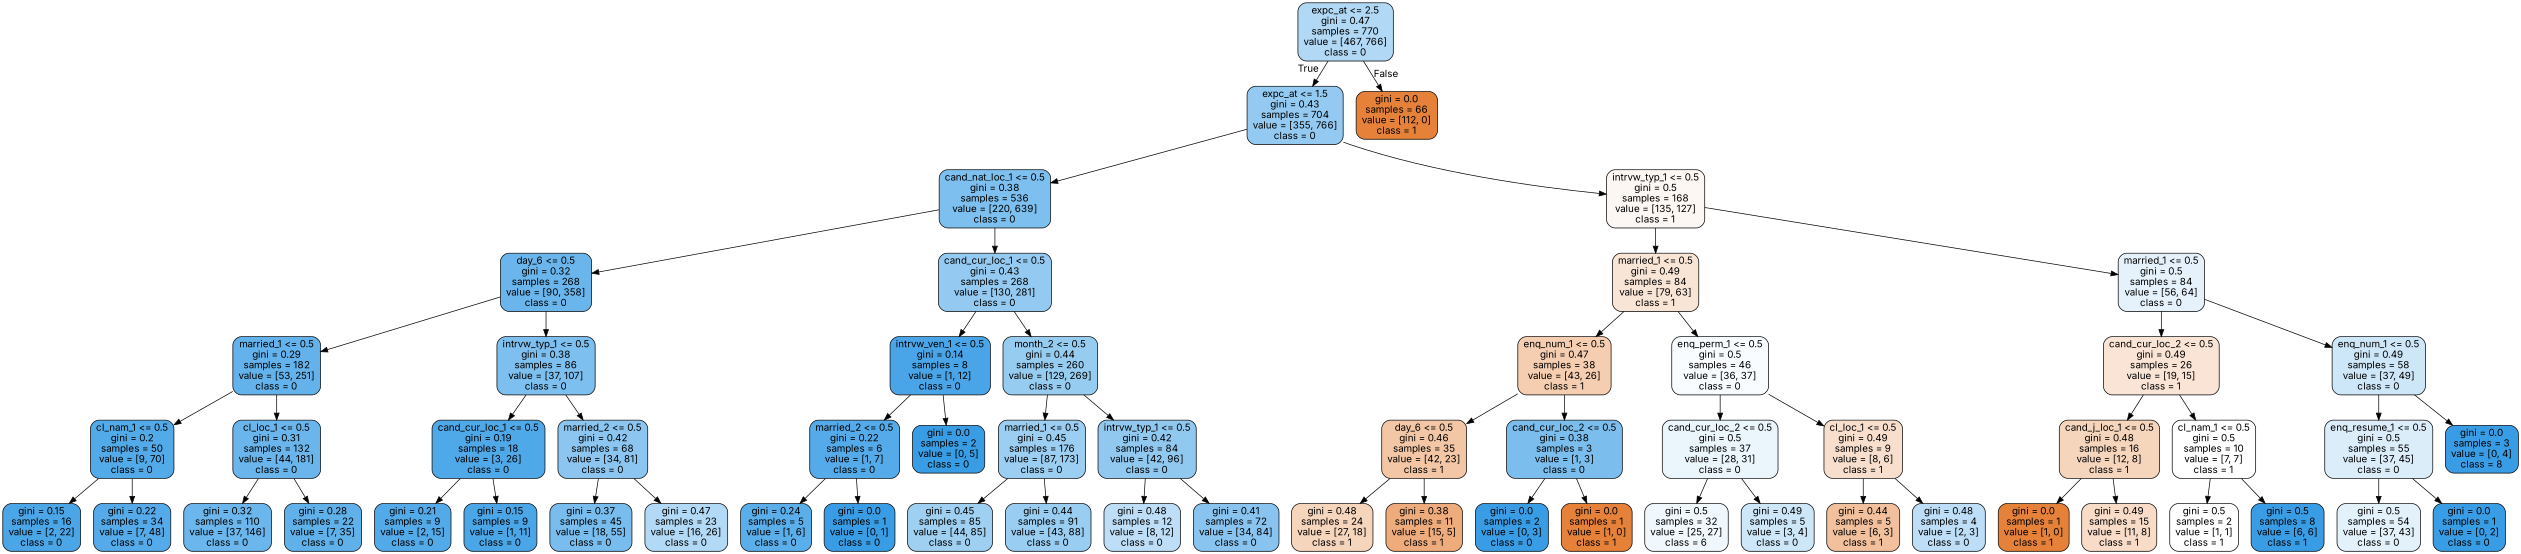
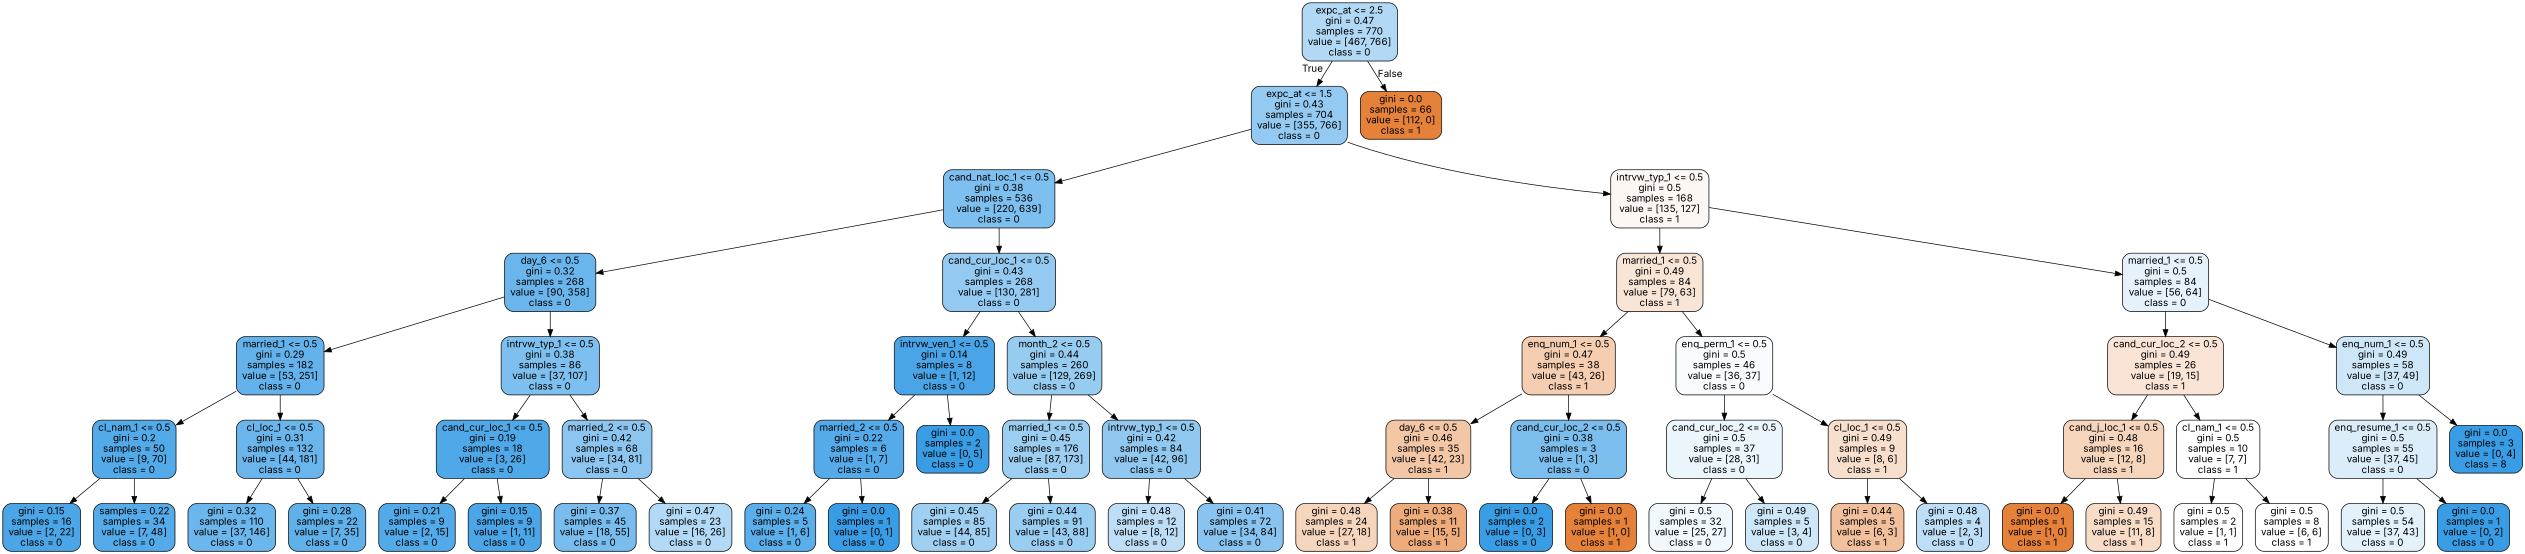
  digraph {
    fontname=Inter
    node [color=black fillcolor="#399de5ff" fontname=Inter shape=box style="filled, rounded"]
    edge [fontname=Inter]
    n1 [fillcolor="#399de564" label="expc_at <= 2.5\ngini = 0.47\nsamples = 770\nvalue = [467, 766]\nclass = 0"]
    n2 [fillcolor="#399de589" label="expc_at <= 1.5\ngini = 0.43\nsamples = 704\nvalue = [355, 766]\nclass = 0"]
    n3 [fillcolor="#e58139ff" label="gini = 0.0\nsamples = 66\nvalue = [112, 0]\nclass = 1"]
    n4 [fillcolor="#399de5a7" label="cand_nat_loc_1 <= 0.5\ngini = 0.38\nsamples = 536\nvalue = [220, 639]\nclass = 0"]
    n5 [fillcolor="#e581390f" label="intrvw_typ_1 <= 0.5\ngini = 0.5\nsamples = 168\nvalue = [135, 127]\nclass = 1"]
    n6 [fillcolor="#399de5bf" label="day_6 <= 0.5\ngini = 0.32\nsamples = 268\nvalue = [90, 358]\nclass = 0"]
    n7 [fillcolor="#399de589" label="cand_cur_loc_1 <= 0.5\ngini = 0.43\nsamples = 268\nvalue = [130, 281]\nclass = 0"]
    n8 [fillcolor="#e5813934" label="married_1 <= 0.5\ngini = 0.49\nsamples = 84\nvalue = [79, 63]\nclass = 1"]
    n9 [fillcolor="#399de520" label="married_1 <= 0.5\ngini = 0.5\nsamples = 84\nvalue = [56, 64]\nclass = 0"]
    n10 [fillcolor="#399de5c9" label="married_1 <= 0.5\ngini = 0.29\nsamples = 182\nvalue = [53, 251]\nclass = 0"]
    n11 [fillcolor="#399de5a7" label="intrvw_typ_1 <= 0.5\ngini = 0.38\nsamples = 86\nvalue = [37, 107]\nclass = 0"]
    n12 [fillcolor="#399de5ea" label="intrvw_ven_1 <= 0.5\ngini = 0.14\nsamples = 8\nvalue = [1, 12]\nclass = 0"]
    n13 [fillcolor="#399de585" label="month_2 <= 0.5\ngini = 0.44\nsamples = 260\nvalue = [129, 269]\nclass = 0"]
    n14 [fillcolor="#399de5de" label="cl_nam_1 <= 0.5\ngini = 0.2\nsamples = 50\nvalue = [9, 70]\nclass = 0"]
    n15 [fillcolor="#399de5c1" label="cl_loc_1 <= 0.5\ngini = 0.31\nsamples = 132\nvalue = [44, 181]\nclass = 0"]
    n16 [fillcolor="#399de5e2" label="cand_cur_loc_1 <= 0.5\ngini = 0.19\nsamples = 18\nvalue = [3, 26]\nclass = 0"]
    n17 [fillcolor="#399de594" label="married_2 <= 0.5\ngini = 0.42\nsamples = 68\nvalue = [34, 81]\nclass = 0"]
    n18 [fillcolor="#399de5e8" label="gini = 0.15\nsamples = 16\nvalue = [2, 22]\nclass = 0"]
-   n19 [fillcolor="#399de5da" label="gini = 0.22\nsamples = 34\nvalue = [7, 48]\nclass = 0"]
+   n19 [fillcolor="#399de5da" label="samples = 0.22\nsamples = 34\nvalue = [7, 48]\nclass = 0"]
    n20 [fillcolor="#399de5be" label="gini = 0.32\nsamples = 110\nvalue = [37, 146]\nclass = 0"]
    n21 [fillcolor="#399de5cc" label="gini = 0.28\nsamples = 22\nvalue = [7, 35]\nclass = 0"]
    n22 [fillcolor="#399de5dd" label="gini = 0.21\nsamples = 9\nvalue = [2, 15]\nclass = 0"]
    n23 [fillcolor="#399de5e8" label="gini = 0.15\nsamples = 9\nvalue = [1, 11]\nclass = 0"]
    n24 [fillcolor="#399de5ac" label="gini = 0.37\nsamples = 45\nvalue = [18, 55]\nclass = 0"]
    n25 [fillcolor="#399de562" label="gini = 0.47\nsamples = 23\nvalue = [16, 26]\nclass = 0"]
    n26 [fillcolor="#399de5db" label="married_2 <= 0.5\ngini = 0.22\nsamples = 6\nvalue = [1, 7]\nclass = 0"]
    n27 [label="gini = 0.0\nsamples = 2\nvalue = [0, 5]\nclass = 0"]
    n28 [fillcolor="#399de57f" label="married_1 <= 0.5\ngini = 0.45\nsamples = 176\nvalue = [87, 173]\nclass = 0"]
    n29 [fillcolor="#399de58f" label="intrvw_typ_1 <= 0.5\ngini = 0.42\nsamples = 84\nvalue = [42, 96]\nclass = 0"]
    n30 [fillcolor="#399de5d4" label="gini = 0.24\nsamples = 5\nvalue = [1, 6]\nclass = 0"]
    n31 [label="gini = 0.0\nsamples = 1\nvalue = [0, 1]\nclass = 0"]
    n32 [fillcolor="#399de57b" label="gini = 0.45\nsamples = 85\nvalue = [44, 85]\nclass = 0"]
    n33 [fillcolor="#399de582" label="gini = 0.44\nsamples = 91\nvalue = [43, 88]\nclass = 0"]
    n34 [fillcolor="#399de555" label="gini = 0.48\nsamples = 12\nvalue = [8, 12]\nclass = 0"]
    n35 [fillcolor="#399de598" label="gini = 0.41\nsamples = 72\nvalue = [34, 84]\nclass = 0"]
    n36 [fillcolor="#e5813965" label="enq_num_1 <= 0.5\ngini = 0.47\nsamples = 38\nvalue = [43, 26]\nclass = 1"]
    n37 [fillcolor="#399de507" label="enq_perm_1 <= 0.5\ngini = 0.5\nsamples = 46\nvalue = [36, 37]\nclass = 0"]
    n38 [fillcolor="#e5813936" label="cand_cur_loc_2 <= 0.5\ngini = 0.49\nsamples = 26\nvalue = [19, 15]\nclass = 1"]
    n39 [fillcolor="#399de53e" label="enq_num_1 <= 0.5\ngini = 0.49\nsamples = 58\nvalue = [37, 49]\nclass = 0"]
    n40 [fillcolor="#e5813973" label="day_6 <= 0.5\ngini = 0.46\nsamples = 35\nvalue = [42, 23]\nclass = 1"]
    n41 [fillcolor="#399de5aa" label="cand_cur_loc_2 <= 0.5\ngini = 0.38\nsamples = 3\nvalue = [1, 3]\nclass = 0"]
    n42 [fillcolor="#399de519" label="cand_cur_loc_2 <= 0.5\ngini = 0.5\nsamples = 37\nvalue = [28, 31]\nclass = 0"]
    n43 [fillcolor="#e5813940" label="cl_loc_1 <= 0.5\ngini = 0.49\nsamples = 9\nvalue = [8, 6]\nclass = 1"]
    n44 [fillcolor="#e5813955" label="gini = 0.48\nsamples = 24\nvalue = [27, 18]\nclass = 1"]
    n45 [fillcolor="#e58139aa" label="gini = 0.38\nsamples = 11\nvalue = [15, 5]\nclass = 1"]
    n46 [label="gini = 0.0\nsamples = 2\nvalue = [0, 3]\nclass = 0"]
    n47 [fillcolor="#e58139ff" label="gini = 0.0\nsamples = 1\nvalue = [1, 0]\nclass = 1"]
-   n48 [fillcolor="#399de513" label="gini = 0.5\nsamples = 32\nvalue = [25, 27]\nclass = 6"]
+   n48 [fillcolor="#399de513" label="gini = 0.5\nsamples = 32\nvalue = [25, 27]\nclass = 0"]
    n49 [fillcolor="#399de540" label="gini = 0.49\nsamples = 5\nvalue = [3, 4]\nclass = 0"]
    n50 [fillcolor="#e581397f" label="gini = 0.44\nsamples = 5\nvalue = [6, 3]\nclass = 1"]
    n51 [fillcolor="#399de555" label="gini = 0.48\nsamples = 4\nvalue = [2, 3]\nclass = 0"]
    n52 [fillcolor="#e5813955" label="cand_j_loc_1 <= 0.5\ngini = 0.48\nsamples = 16\nvalue = [12, 8]\nclass = 1"]
    n53 [fillcolor="#e5813900" label="cl_nam_1 <= 0.5\ngini = 0.5\nsamples = 10\nvalue = [7, 7]\nclass = 1"]
    n54 [fillcolor="#399de52d" label="enq_resume_1 <= 0.5\ngini = 0.5\nsamples = 55\nvalue = [37, 45]\nclass = 0"]
    n55 [label="gini = 0.0\nsamples = 3\nvalue = [0, 4]\nclass = 8"]
    n56 [fillcolor="#e58139ff" label="gini = 0.0\nsamples = 1\nvalue = [1, 0]\nclass = 1"]
    n57 [fillcolor="#e5813946" label="gini = 0.49\nsamples = 15\nvalue = [11, 8]\nclass = 1"]
    n58 [fillcolor="#e5813900" label="gini = 0.5\nsamples = 2\nvalue = [1, 1]\nclass = 1"]
-   n59 [label="gini = 0.5\nsamples = 8\nvalue = [6, 6]\nclass = 1"]
+   n59 [fillcolor="#e5813900" label="gini = 0.5\nsamples = 8\nvalue = [6, 6]\nclass = 1"]
    n60 [fillcolor="#399de524" label="gini = 0.5\nsamples = 54\nvalue = [37, 43]\nclass = 0"]
    n61 [label="gini = 0.0\nsamples = 1\nvalue = [0, 2]\nclass = 0"]
    n1 -> n2 [headlabel=True labelangle=45 labeldistance=2.5]
    n1 -> n3 [headlabel=False labelangle=-45 labeldistance=2.5]
    n2 -> n4
    n2 -> n5
    n4 -> n6
    n4 -> n7
    n5 -> n8
    n5 -> n9
    n6 -> n10
    n6 -> n11
    n7 -> n12
    n7 -> n13
    n8 -> n36
    n8 -> n37
    n9 -> n38
    n9 -> n39
    n10 -> n14
    n10 -> n15
    n11 -> n16
    n11 -> n17
    n12 -> n26
    n12 -> n27
    n13 -> n28
    n13 -> n29
    n14 -> n18
    n14 -> n19
    n15 -> n20
    n15 -> n21
    n16 -> n22
    n16 -> n23
    n17 -> n24
    n17 -> n25
    n26 -> n30
    n26 -> n31
    n28 -> n32
    n28 -> n33
    n29 -> n34
    n29 -> n35
    n36 -> n40
    n36 -> n41
    n37 -> n42
    n37 -> n43
    n38 -> n52
    n38 -> n53
    n39 -> n54
    n39 -> n55
    n40 -> n44
    n40 -> n45
    n41 -> n46
    n41 -> n47
    n42 -> n48
    n42 -> n49
    n43 -> n50
    n43 -> n51
    n52 -> n56
    n52 -> n57
    n53 -> n58
    n53 -> n59
    n54 -> n60
    n54 -> n61
  }
